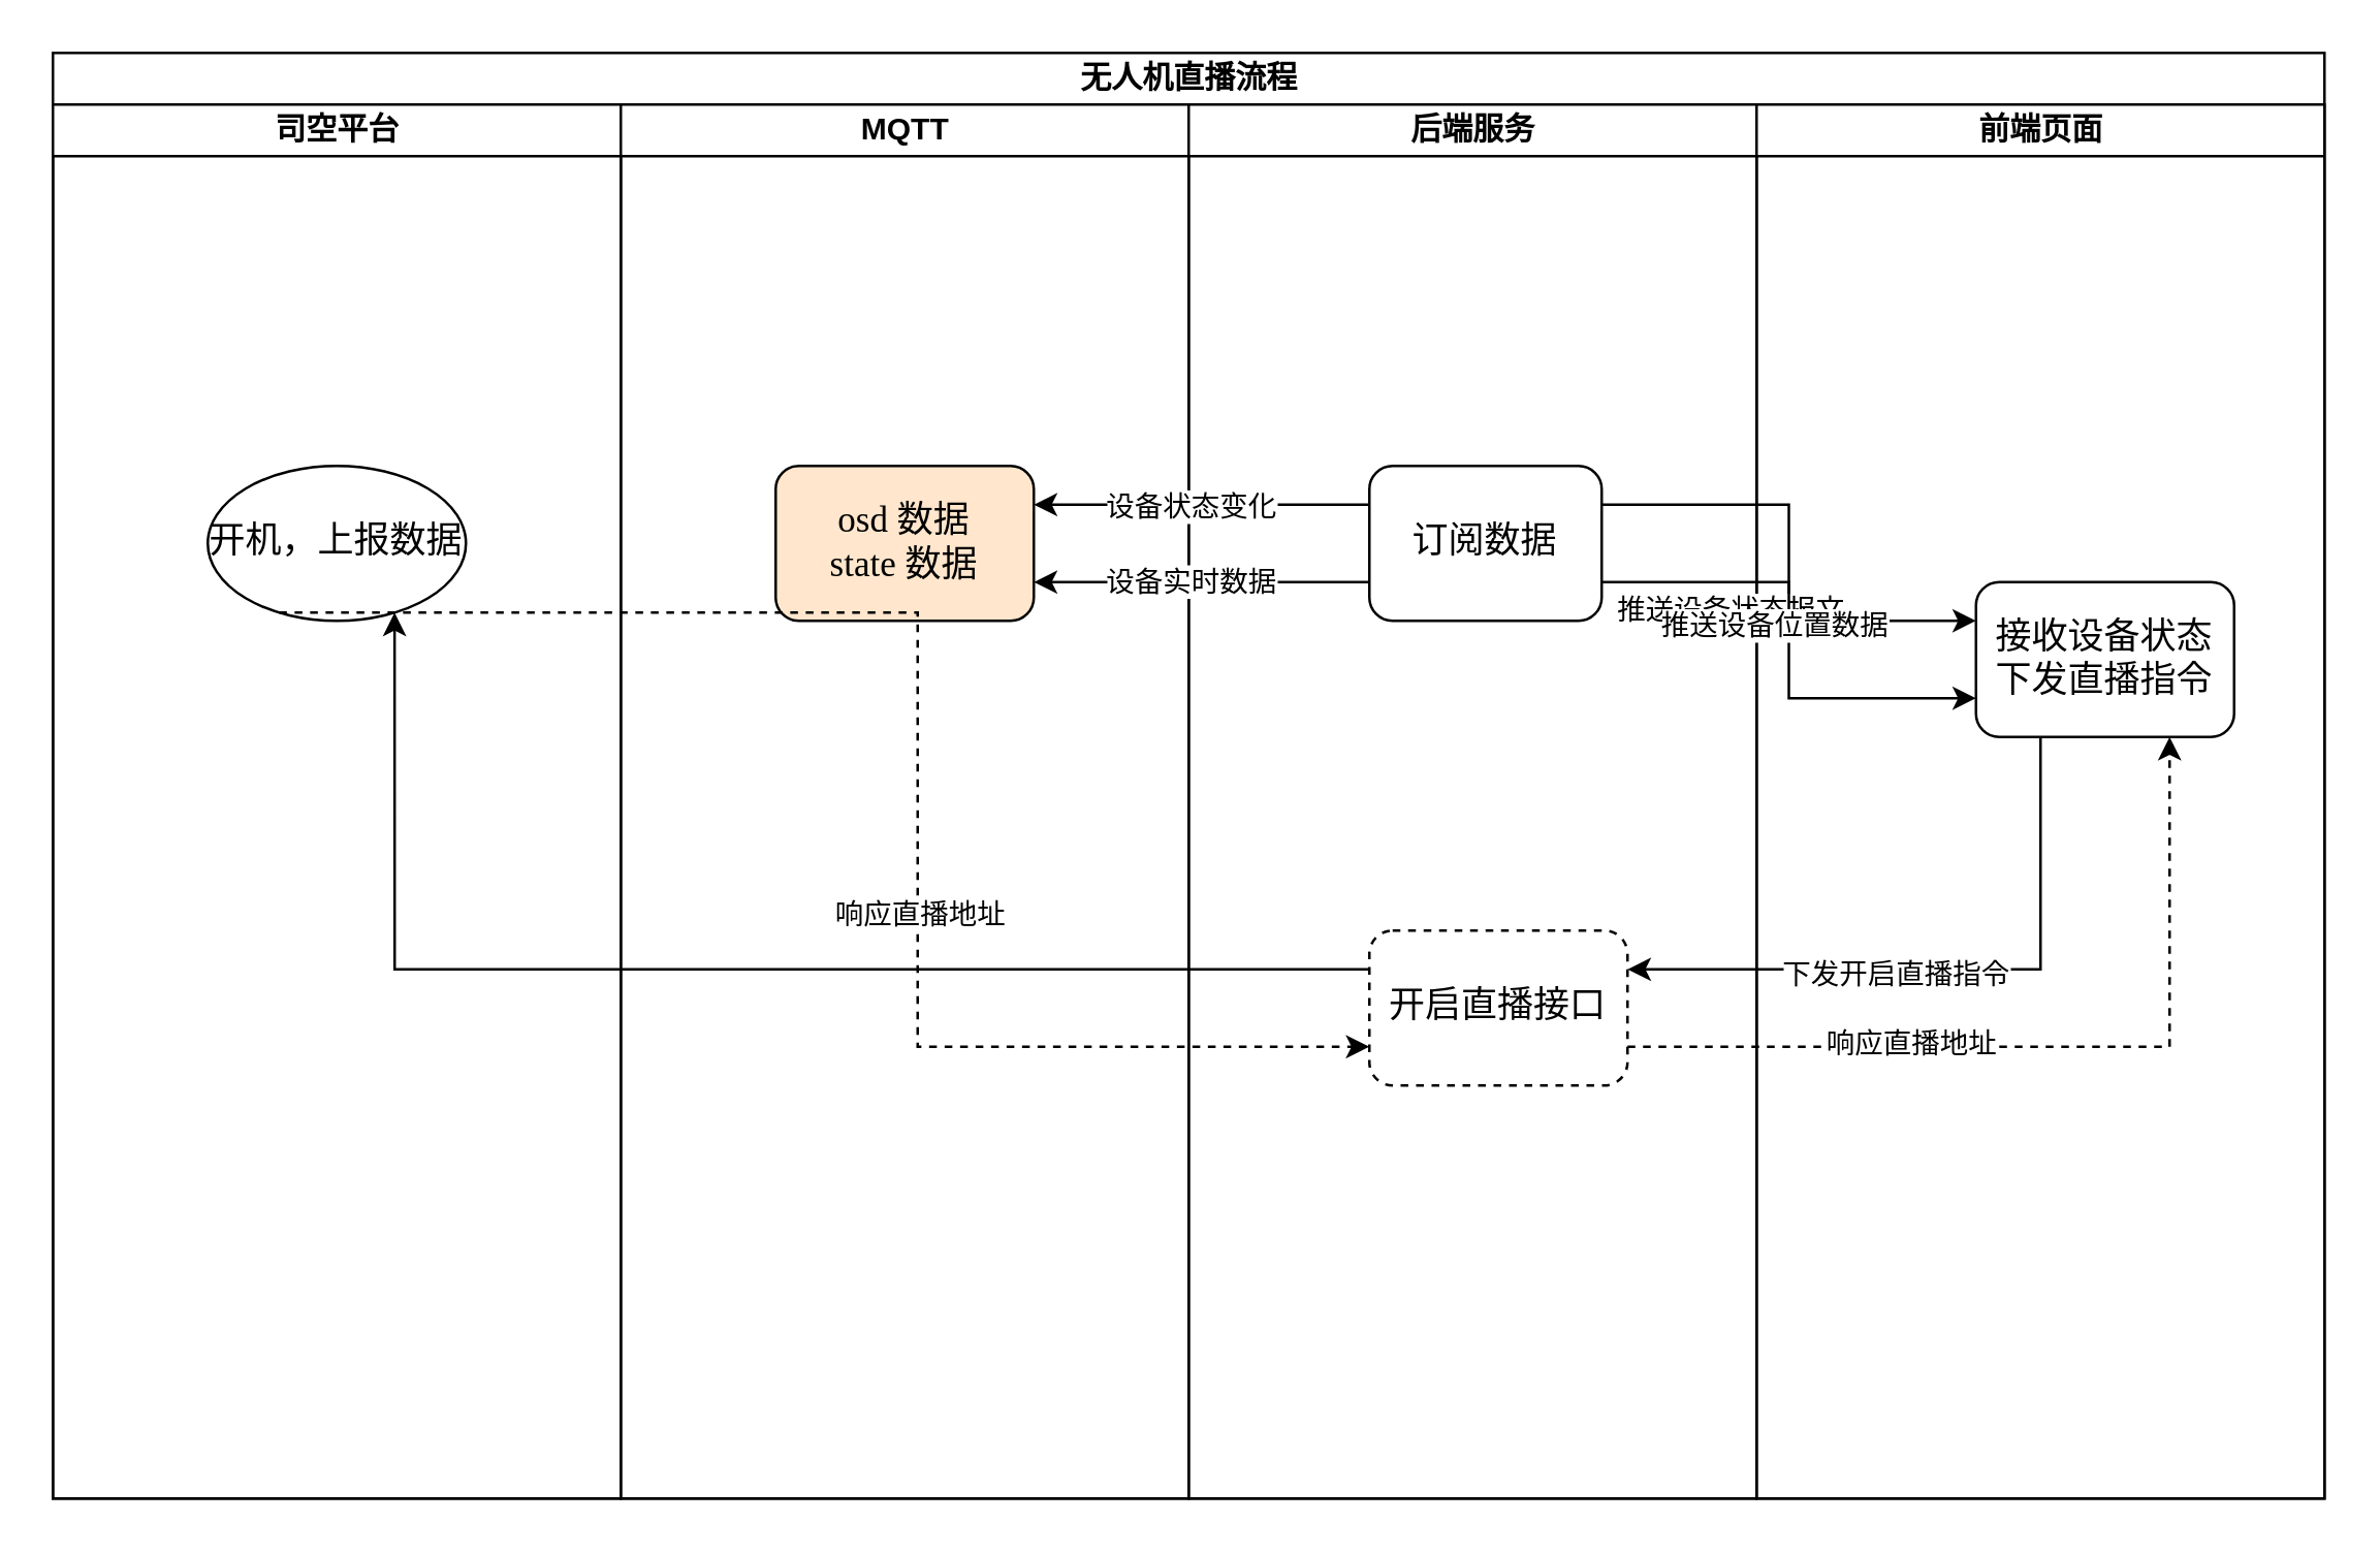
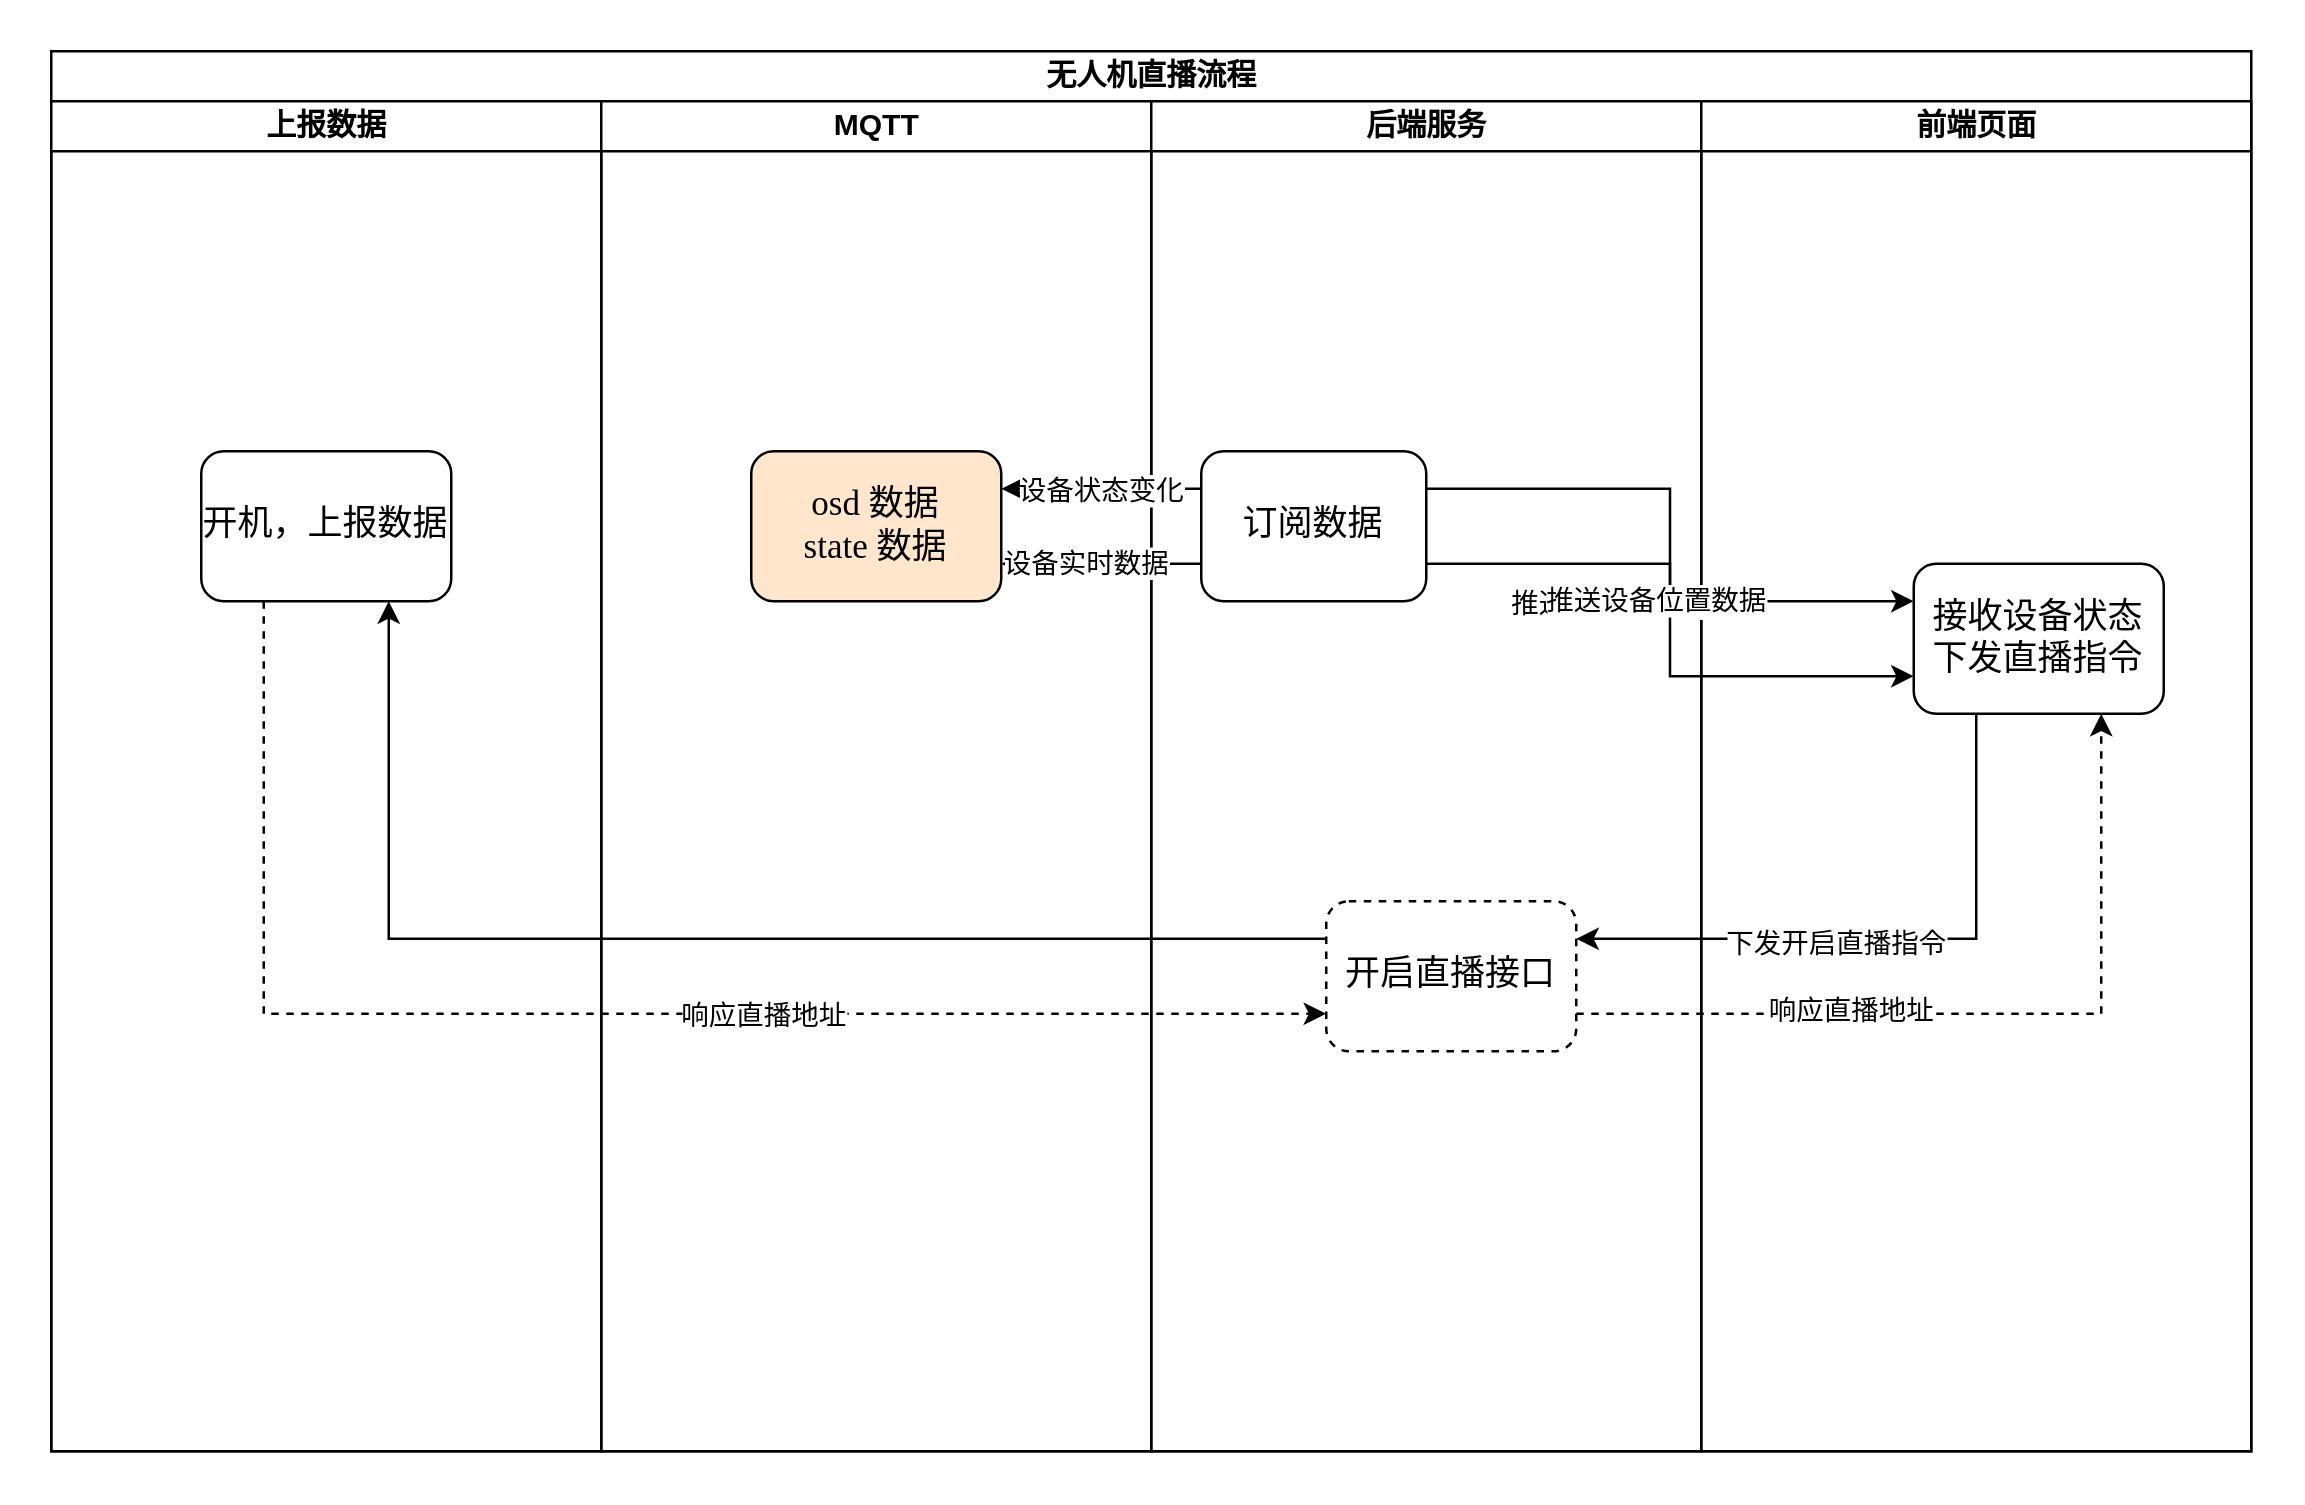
  <mxCell id="0" />
  <mxCell id="1" parent="0" />
  <mxCell id="2" value="无人机直播流程" style="swimlane;html=1;childLayout=stackLayout;startSize=20;rounded=0;shadow=0;labelBackgroundColor=none;strokeWidth=1;fontFamily=Verdana;fontSize=12;align=center;" parent="1" vertex="1"><mxGeometry x="20" y="20" width="880" height="560" as="geometry" /></mxCell>
- <mxCell id="3" value="司空平台" style="swimlane;html=1;startSize=20;" parent="2" vertex="1"><mxGeometry y="20" width="220" height="540" as="geometry" /></mxCell>
- <mxCell id="4" value="开机，上报数据" style="ellipse;whiteSpace=wrap;html=1;shadow=0;labelBackgroundColor=none;strokeWidth=1;fontFamily=Verdana;fontSize=14;align=center;" parent="3" vertex="1"><mxGeometry x="60" y="140" width="100" height="60" as="geometry" /></mxCell>
+ <mxCell id="3" value="上报数据" style="swimlane;html=1;startSize=20;" parent="2" vertex="1"><mxGeometry y="20" width="220" height="540" as="geometry" /></mxCell>
+ <mxCell id="4" value="开机，上报数据" style="rounded=1;whiteSpace=wrap;html=1;shadow=0;labelBackgroundColor=none;strokeWidth=1;fontFamily=Verdana;fontSize=14;align=center;" parent="3" vertex="1"><mxGeometry x="60" y="140" width="100" height="60" as="geometry" /></mxCell>
  <mxCell id="5" value="MQTT" style="swimlane;html=1;startSize=20;" parent="2" vertex="1"><mxGeometry x="220" y="20" width="220" height="540" as="geometry" /></mxCell>
  <mxCell id="6" value="osd 数据&lt;br&gt;state 数据" style="rounded=1;whiteSpace=wrap;html=1;shadow=0;labelBackgroundColor=none;strokeWidth=1;fontFamily=Verdana;fontSize=14;align=center;fillColor=#ffe6cc;" parent="5" vertex="1"><mxGeometry x="60" y="140" width="100" height="60" as="geometry" /></mxCell>
  <mxCell id="7" value="后端服务" style="swimlane;html=1;startSize=20;" parent="2" vertex="1"><mxGeometry x="440" y="20" width="220" height="540" as="geometry" /></mxCell>
- <mxCell id="8" value="订阅数据" style="rounded=1;whiteSpace=wrap;html=1;shadow=0;labelBackgroundColor=none;strokeWidth=1;fontFamily=Verdana;fontSize=14;align=center;" vertex="1" parent="7"><mxGeometry x="70" y="140" width="90" height="60" as="geometry" /></mxCell>
+ <mxCell id="8" value="订阅数据" style="rounded=1;whiteSpace=wrap;html=1;shadow=0;labelBackgroundColor=none;strokeWidth=1;fontFamily=Verdana;fontSize=14;align=center;" vertex="1" parent="7"><mxGeometry x="20" y="140" width="90" height="60" as="geometry" /></mxCell>
  <mxCell id="9" value="开启直播接口" style="rounded=1;whiteSpace=wrap;html=1;shadow=0;labelBackgroundColor=none;strokeWidth=1;fontFamily=Verdana;fontSize=14;align=center;dashed=1;" vertex="1" parent="7"><mxGeometry x="70" y="320" width="100" height="60" as="geometry" /></mxCell>
  <mxCell id="10" value="前端页面" style="swimlane;html=1;startSize=20;" parent="2" vertex="1"><mxGeometry x="660" y="20" width="220" height="540" as="geometry"><mxRectangle x="480" y="20" width="40" height="730" as="alternateBounds" /></mxGeometry></mxCell>
  <mxCell id="11" value="接收设备状态&lt;br&gt;下发直播指令" style="rounded=1;whiteSpace=wrap;html=1;shadow=0;labelBackgroundColor=none;strokeWidth=1;fontFamily=Verdana;fontSize=14;align=center;" vertex="1" parent="10"><mxGeometry x="85" y="185" width="100" height="60" as="geometry" /></mxCell>
  <mxCell id="12" style="edgeStyle=orthogonalEdgeStyle;rounded=0;orthogonalLoop=1;jettySize=auto;html=1;entryX=0;entryY=0.25;entryDx=0;entryDy=0;exitX=1;exitY=0.25;exitDx=0;exitDy=0;" edge="1" parent="2" source="8" target="11"><mxGeometry relative="1" as="geometry" /></mxCell>
  <mxCell id="13" value="推送设备状态报文" style="edgeLabel;html=1;align=center;verticalAlign=middle;resizable=0;points=[];" vertex="1" connectable="0" parent="12"><mxGeometry x="0.2" y="-1" relative="1" as="geometry"><mxPoint x="-22" y="-1" as="offset" /></mxGeometry></mxCell>
  <mxCell id="14" style="edgeStyle=orthogonalEdgeStyle;rounded=0;orthogonalLoop=1;jettySize=auto;html=1;entryX=1;entryY=0.25;entryDx=0;entryDy=0;fontSize=14;exitX=0;exitY=0.25;exitDx=0;exitDy=0;" edge="1" parent="2" source="8" target="6"><mxGeometry relative="1" as="geometry" /></mxCell>
  <mxCell id="15" value="设备状态变化" style="edgeLabel;html=1;align=center;verticalAlign=middle;resizable=0;points=[];" vertex="1" connectable="0" parent="14"><mxGeometry x="0.15" relative="1" as="geometry"><mxPoint x="5" as="offset" /></mxGeometry></mxCell>
  <mxCell id="16" style="edgeStyle=orthogonalEdgeStyle;rounded=0;orthogonalLoop=1;jettySize=auto;html=1;exitX=0.25;exitY=1;exitDx=0;exitDy=0;entryX=1;entryY=0.25;entryDx=0;entryDy=0;" edge="1" parent="2" source="11" target="9"><mxGeometry relative="1" as="geometry" /></mxCell>
  <mxCell id="17" value="下发开启直播指令" style="edgeLabel;html=1;align=center;verticalAlign=middle;resizable=0;points=[];" vertex="1" connectable="0" parent="16"><mxGeometry x="0.178" y="1" relative="1" as="geometry"><mxPoint as="offset" /></mxGeometry></mxCell>
  <mxCell id="18" style="edgeStyle=orthogonalEdgeStyle;rounded=0;orthogonalLoop=1;jettySize=auto;html=1;exitX=0;exitY=0.75;exitDx=0;exitDy=0;entryX=1;entryY=0.75;entryDx=0;entryDy=0;" edge="1" parent="2" source="8" target="6"><mxGeometry relative="1" as="geometry" /></mxCell>
  <mxCell id="19" value="设备实时数据" style="edgeLabel;html=1;align=center;verticalAlign=middle;resizable=0;points=[];" vertex="1" connectable="0" parent="18"><mxGeometry x="-0.077" y="-1" relative="1" as="geometry"><mxPoint x="-10" as="offset" /></mxGeometry></mxCell>
  <mxCell id="20" style="edgeStyle=orthogonalEdgeStyle;rounded=0;orthogonalLoop=1;jettySize=auto;html=1;exitX=1;exitY=0.75;exitDx=0;exitDy=0;entryX=0;entryY=0.75;entryDx=0;entryDy=0;" edge="1" parent="2" source="8" target="11"><mxGeometry relative="1" as="geometry" /></mxCell>
  <mxCell id="21" value="推送设备位置数据" style="edgeLabel;html=1;align=center;verticalAlign=middle;resizable=0;points=[];" vertex="1" connectable="0" parent="20"><mxGeometry x="-0.067" relative="1" as="geometry"><mxPoint x="-6" as="offset" /></mxGeometry></mxCell>
  <mxCell id="22" style="edgeStyle=orthogonalEdgeStyle;rounded=0;orthogonalLoop=1;jettySize=auto;html=1;entryX=0.75;entryY=1;entryDx=0;entryDy=0;exitX=0;exitY=0.25;exitDx=0;exitDy=0;" edge="1" parent="2" source="9" target="4"><mxGeometry relative="1" as="geometry" /></mxCell>
  <mxCell id="23" style="edgeStyle=orthogonalEdgeStyle;rounded=0;orthogonalLoop=1;jettySize=auto;html=1;exitX=0.25;exitY=1;exitDx=0;exitDy=0;entryX=0;entryY=0.75;entryDx=0;entryDy=0;dashed=1;" edge="1" parent="2" source="4" target="9"><mxGeometry relative="1" as="geometry" /></mxCell>
  <mxCell id="24" value="响应直播地址" style="edgeLabel;html=1;align=center;verticalAlign=middle;resizable=0;points=[];" vertex="1" connectable="0" parent="23"><mxGeometry x="0.234" relative="1" as="geometry"><mxPoint as="offset" /></mxGeometry></mxCell>
  <mxCell id="25" style="edgeStyle=orthogonalEdgeStyle;rounded=0;orthogonalLoop=1;jettySize=auto;html=1;exitX=1;exitY=0.75;exitDx=0;exitDy=0;entryX=0.75;entryY=1;entryDx=0;entryDy=0;dashed=1;" edge="1" parent="2" source="9" target="11"><mxGeometry relative="1" as="geometry" /></mxCell>
  <mxCell id="26" value="响应直播地址" style="edgeLabel;html=1;align=center;verticalAlign=middle;resizable=0;points=[];" vertex="1" connectable="0" parent="25"><mxGeometry x="-0.337" y="2" relative="1" as="geometry"><mxPoint as="offset" /></mxGeometry></mxCell>
